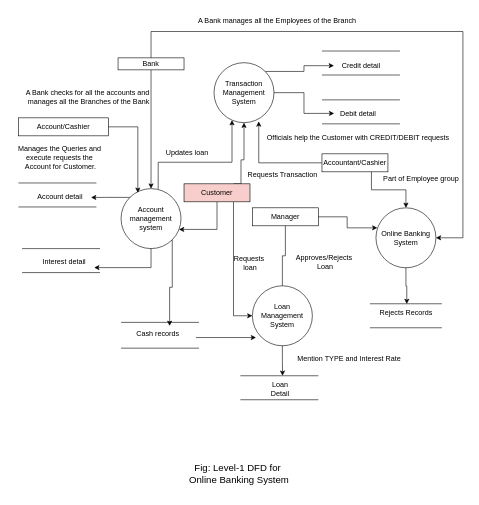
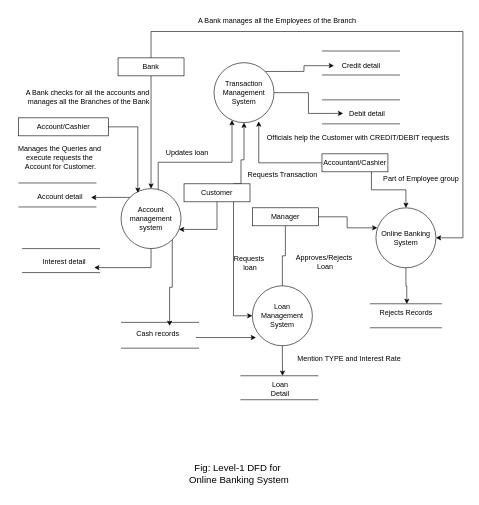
  <mxCell id="0" />
  <mxCell id="1" parent="0" />
  <mxCell id="2" style="edgeStyle=orthogonalEdgeStyle;rounded=0;orthogonalLoop=1;jettySize=auto;html=1;exitX=1;exitY=0;exitDx=0;exitDy=0;" parent="1" source="3" target="26" edge="1"><mxGeometry relative="1" as="geometry" /></mxCell>
  <mxCell id="3" value="Transaction Management System" style="ellipse;whiteSpace=wrap;html=1;aspect=fixed;" parent="1" vertex="1"><mxGeometry x="356" y="104" width="100" height="100" as="geometry" /></mxCell>
  <mxCell id="4" value="Account management system" style="ellipse;whiteSpace=wrap;html=1;aspect=fixed;" parent="1" vertex="1"><mxGeometry x="201" y="314" width="100" height="100" as="geometry" /></mxCell>
  <mxCell id="5" value="Online Banking System" style="ellipse;whiteSpace=wrap;html=1;aspect=fixed;" parent="1" vertex="1"><mxGeometry x="626" y="346" width="100" height="100" as="geometry" /></mxCell>
  <mxCell id="6" value="Loan Management System" style="ellipse;whiteSpace=wrap;html=1;aspect=fixed;" parent="1" vertex="1"><mxGeometry x="420" y="476" width="100" height="100" as="geometry" /></mxCell>
  <mxCell id="7" style="edgeStyle=orthogonalEdgeStyle;rounded=0;orthogonalLoop=1;jettySize=auto;html=1;exitX=0.5;exitY=1;exitDx=0;exitDy=0;" parent="1" source="9" target="4" edge="1"><mxGeometry relative="1" as="geometry" /></mxCell>
  <mxCell id="8" style="edgeStyle=orthogonalEdgeStyle;rounded=0;orthogonalLoop=1;jettySize=auto;html=1;exitX=0.5;exitY=0;exitDx=0;exitDy=0;entryX=1;entryY=0.5;entryDx=0;entryDy=0;" parent="1" source="9" target="5" edge="1"><mxGeometry relative="1" as="geometry"><Array as="points"><mxPoint x="251" y="52" /><mxPoint x="771" y="52" /><mxPoint x="771" y="396" /></Array></mxGeometry></mxCell>
- <mxCell id="9" value="Bank" style="rounded=0;whiteSpace=wrap;html=1;" parent="1" vertex="1"><mxGeometry x="196" y="96" width="110" height="20" as="geometry" /></mxCell>
+ <mxCell id="9" value="Bank" style="rounded=0;whiteSpace=wrap;html=1;" parent="1" vertex="1"><mxGeometry x="196" y="96" width="110" height="30" as="geometry" /></mxCell>
  <mxCell id="10" style="edgeStyle=orthogonalEdgeStyle;rounded=0;orthogonalLoop=1;jettySize=auto;html=1;exitX=0.75;exitY=1;exitDx=0;exitDy=0;entryX=0;entryY=0.5;entryDx=0;entryDy=0;" parent="1" source="13" target="6" edge="1"><mxGeometry relative="1" as="geometry" /></mxCell>
  <mxCell id="11" style="edgeStyle=orthogonalEdgeStyle;rounded=0;orthogonalLoop=1;jettySize=auto;html=1;exitX=0.5;exitY=1;exitDx=0;exitDy=0;" parent="1" source="13" target="4" edge="1"><mxGeometry relative="1" as="geometry"><Array as="points"><mxPoint x="361" y="382" /></Array></mxGeometry></mxCell>
  <mxCell id="12" style="edgeStyle=orthogonalEdgeStyle;rounded=0;orthogonalLoop=1;jettySize=auto;html=1;exitX=0.75;exitY=0;exitDx=0;exitDy=0;entryX=0.5;entryY=1;entryDx=0;entryDy=0;" parent="1" source="13" target="3" edge="1"><mxGeometry relative="1" as="geometry"><Array as="points"><mxPoint x="401" y="306" /><mxPoint x="401" y="266" /><mxPoint x="406" y="266" /></Array></mxGeometry></mxCell>
- <mxCell id="13" value="Customer" style="rounded=0;whiteSpace=wrap;html=1;fillColor=#f8cecc;" parent="1" vertex="1"><mxGeometry x="306" y="306" width="110" height="30" as="geometry" /></mxCell>
+ <mxCell id="13" value="Customer" style="rounded=0;whiteSpace=wrap;html=1;" parent="1" vertex="1"><mxGeometry x="306" y="306" width="110" height="30" as="geometry" /></mxCell>
  <mxCell id="14" value="Account/Cashier&lt;span style=&quot;color: rgba(0, 0, 0, 0); font-family: monospace; font-size: 0px; text-align: start; text-wrap: nowrap;&quot;&gt;%3CmxGraphModel%3E%3Croot%3E%3CmxCell%20id%3D%220%22%2F%3E%3CmxCell%20id%3D%221%22%20parent%3D%220%22%2F%3E%3CmxCell%20id%3D%222%22%20value%3D%22%22%20style%3D%22endArrow%3Dnone%3Bhtml%3D1%3Brounded%3D0%3B%22%20edge%3D%221%22%20parent%3D%221%22%3E%3CmxGeometry%20width%3D%2250%22%20height%3D%2250%22%20relative%3D%221%22%20as%3D%22geometry%22%3E%3CmxPoint%20x%3D%22394%22%20y%3D%22560%22%20as%3D%22sourcePoint%22%2F%3E%3CmxPoint%20x%3D%22524%22%20y%3D%22560%22%20as%3D%22targetPoint%22%2F%3E%3C%2FmxGeometry%3E%3C%2FmxCell%3E%3CmxCell%20id%3D%223%22%20value%3D%22%22%20style%3D%22endArrow%3Dnone%3Bhtml%3D1%3Brounded%3D0%3B%22%20edge%3D%221%22%20parent%3D%221%22%3E%3CmxGeometry%20width%3D%2250%22%20height%3D%2250%22%20relative%3D%221%22%20as%3D%22geometry%22%3E%3CmxPoint%20x%3D%22394%22%20y%3D%22600%22%20as%3D%22sourcePoint%22%2F%3E%3CmxPoint%20x%3D%22524%22%20y%3D%22600%22%20as%3D%22targetPoint%22%2F%3E%3C%2FmxGeometry%3E%3C%2FmxCell%3E%3C%2Froot%3E%3C%2FmxGraphModel%3E&lt;/span&gt;" style="rounded=0;whiteSpace=wrap;html=1;" parent="1" vertex="1"><mxGeometry x="30" y="196" width="150" height="30" as="geometry" /></mxCell>
  <mxCell id="15" style="edgeStyle=orthogonalEdgeStyle;rounded=0;orthogonalLoop=1;jettySize=auto;html=1;exitX=0.5;exitY=1;exitDx=0;exitDy=0;endArrow=none;" parent="1" source="16" target="6" edge="1"><mxGeometry relative="1" as="geometry" /></mxCell>
  <mxCell id="16" value="Manager" style="rounded=0;whiteSpace=wrap;html=1;" parent="1" vertex="1"><mxGeometry x="420" y="346" width="110" height="30" as="geometry" /></mxCell>
  <mxCell id="17" style="edgeStyle=orthogonalEdgeStyle;rounded=0;orthogonalLoop=1;jettySize=auto;html=1;exitX=0.75;exitY=1;exitDx=0;exitDy=0;entryX=0.5;entryY=0;entryDx=0;entryDy=0;" parent="1" source="18" target="5" edge="1"><mxGeometry relative="1" as="geometry" /></mxCell>
  <mxCell id="18" value="Accountant/Cashier" style="rounded=0;whiteSpace=wrap;html=1;" parent="1" vertex="1"><mxGeometry x="536" y="256" width="110" height="30" as="geometry" /></mxCell>
  <mxCell id="19" value="" style="endArrow=none;html=1;rounded=0;" parent="1" edge="1"><mxGeometry width="50" height="50" relative="1" as="geometry"><mxPoint x="400" y="626" as="sourcePoint" /><mxPoint x="530" y="626" as="targetPoint" /></mxGeometry></mxCell>
  <mxCell id="20" value="" style="endArrow=none;html=1;rounded=0;" parent="1" edge="1"><mxGeometry width="50" height="50" relative="1" as="geometry"><mxPoint x="400" y="666" as="sourcePoint" /><mxPoint x="530" y="666" as="targetPoint" /></mxGeometry></mxCell>
  <mxCell id="21" value="Loan&lt;br&gt;Detail&lt;span style=&quot;color: rgba(0, 0, 0, 0); font-family: monospace; font-size: 0px; text-align: start;&quot;&gt;%3CmxGraphModel%3E%3Croot%3E%3CmxCell%20id%3D%220%22%2F%3E%3CmxCell%20id%3D%221%22%20parent%3D%220%22%2F%3E%3CmxCell%20id%3D%222%22%20value%3D%22%22%20style%3D%22endArrow%3Dnone%3Bhtml%3D1%3Brounded%3D0%3B%22%20edge%3D%221%22%20parent%3D%221%22%3E%3CmxGeometry%20width%3D%2250%22%20height%3D%2250%22%20relative%3D%221%22%20as%3D%22geometry%22%3E%3CmxPoint%20x%3D%22394%22%20y%3D%22560%22%20as%3D%22sourcePoint%22%2F%3E%3CmxPoint%20x%3D%22524%22%20y%3D%22560%22%20as%3D%22targetPoint%22%2F%3E%3C%2FmxGeometry%3E%3C%2FmxCell%3E%3CmxCell%20id%3D%223%22%20value%3D%22%22%20style%3D%22endArrow%3Dnone%3Bhtml%3D1%3Brounded%3D0%3B%22%20edge%3D%221%22%20parent%3D%221%22%3E%3CmxGeometry%20width%3D%2250%22%20height%3D%2250%22%20relative%3D%221%22%20as%3D%22geometry%22%3E%3CmxPoint%20x%3D%22394%22%20y%3D%22600%22%20as%3D%22sourcePoint%22%2F%3E%3CmxPoint%20x%3D%22524%22%20y%3D%22600%22%20as%3D%22targetPoint%22%2F%3E%3C%2FmxGeometry%3E%3C%2FmxCell%3E%3C%2Froot%3E%3C%2FmxGraphModel%3E&lt;/span&gt;" style="text;html=1;align=center;verticalAlign=middle;resizable=0;points=[];autosize=1;strokeColor=none;fillColor=none;" parent="1" vertex="1"><mxGeometry x="441" y="629" width="50" height="40" as="geometry" /></mxCell>
  <mxCell id="22" value="" style="endArrow=none;html=1;rounded=0;" parent="1" edge="1"><mxGeometry width="50" height="50" relative="1" as="geometry"><mxPoint x="536" y="84.57" as="sourcePoint" /><mxPoint x="666" y="84.57" as="targetPoint" /></mxGeometry></mxCell>
  <mxCell id="23" value="" style="endArrow=none;html=1;rounded=0;" parent="1" edge="1"><mxGeometry width="50" height="50" relative="1" as="geometry"><mxPoint x="536" y="124.57" as="sourcePoint" /><mxPoint x="666" y="124.57" as="targetPoint" /></mxGeometry></mxCell>
  <mxCell id="24" value="" style="endArrow=none;html=1;rounded=0;" parent="1" edge="1"><mxGeometry width="50" height="50" relative="1" as="geometry"><mxPoint x="536" y="166" as="sourcePoint" /><mxPoint x="666" y="166" as="targetPoint" /></mxGeometry></mxCell>
  <mxCell id="25" value="" style="endArrow=none;html=1;rounded=0;" parent="1" edge="1"><mxGeometry width="50" height="50" relative="1" as="geometry"><mxPoint x="536" y="206" as="sourcePoint" /><mxPoint x="666" y="206" as="targetPoint" /></mxGeometry></mxCell>
  <mxCell id="26" value="Credit detail" style="text;html=1;align=center;verticalAlign=middle;resizable=0;points=[];autosize=1;strokeColor=none;fillColor=none;" parent="1" vertex="1"><mxGeometry x="556" y="94" width="90" height="30" as="geometry" /></mxCell>
- <mxCell id="27" value="Debit detail" style="text;html=1;align=center;verticalAlign=middle;resizable=0;points=[];autosize=1;strokeColor=none;fillColor=none;" parent="1" vertex="1"><mxGeometry x="556" y="174" width="80" height="30" as="geometry" /></mxCell>
+ <mxCell id="27" value="Debit detail" style="text;html=1;align=center;verticalAlign=middle;resizable=0;points=[];autosize=1;strokeColor=none;fillColor=none;" parent="1" vertex="1"><mxGeometry x="571" y="174" width="80" height="30" as="geometry" /></mxCell>
  <mxCell id="28" value="" style="endArrow=none;html=1;rounded=0;" parent="1" edge="1"><mxGeometry width="50" height="50" relative="1" as="geometry"><mxPoint x="30" y="304.57" as="sourcePoint" /><mxPoint x="160" y="304.57" as="targetPoint" /></mxGeometry></mxCell>
  <mxCell id="29" value="" style="endArrow=none;html=1;rounded=0;" parent="1" edge="1"><mxGeometry width="50" height="50" relative="1" as="geometry"><mxPoint x="30" y="344.57" as="sourcePoint" /><mxPoint x="160" y="344.57" as="targetPoint" /></mxGeometry></mxCell>
  <mxCell id="30" value="" style="endArrow=none;html=1;rounded=0;" parent="1" edge="1"><mxGeometry width="50" height="50" relative="1" as="geometry"><mxPoint x="36" y="414" as="sourcePoint" /><mxPoint x="166" y="414" as="targetPoint" /></mxGeometry></mxCell>
  <mxCell id="31" value="" style="endArrow=none;html=1;rounded=0;" parent="1" edge="1"><mxGeometry width="50" height="50" relative="1" as="geometry"><mxPoint x="36" y="454" as="sourcePoint" /><mxPoint x="166" y="454" as="targetPoint" /></mxGeometry></mxCell>
  <mxCell id="32" value="Account detail" style="text;html=1;align=center;verticalAlign=middle;resizable=0;points=[];autosize=1;strokeColor=none;fillColor=none;" parent="1" vertex="1"><mxGeometry x="49" y="312.57" width="100" height="30" as="geometry" /></mxCell>
  <mxCell id="33" value="Interest detail" style="text;html=1;align=center;verticalAlign=middle;resizable=0;points=[];autosize=1;strokeColor=none;fillColor=none;" parent="1" vertex="1"><mxGeometry x="56" y="422" width="100" height="30" as="geometry" /></mxCell>
  <mxCell id="34" value="" style="endArrow=none;html=1;rounded=0;" parent="1" edge="1"><mxGeometry width="50" height="50" relative="1" as="geometry"><mxPoint x="201" y="537" as="sourcePoint" /><mxPoint x="331" y="537" as="targetPoint" /></mxGeometry></mxCell>
  <mxCell id="35" value="" style="endArrow=none;html=1;rounded=0;" parent="1" edge="1"><mxGeometry width="50" height="50" relative="1" as="geometry"><mxPoint x="201" y="580" as="sourcePoint" /><mxPoint x="331" y="580" as="targetPoint" /></mxGeometry></mxCell>
  <mxCell id="36" value="Cash records&lt;div&gt;&amp;nbsp;&lt;/div&gt;" style="text;html=1;align=center;verticalAlign=middle;resizable=0;points=[];autosize=1;strokeColor=none;fillColor=none;" parent="1" vertex="1"><mxGeometry x="217" y="543" width="90" height="40" as="geometry" /></mxCell>
  <mxCell id="37" value="&lt;span style=&quot;color: rgba(0, 0, 0, 0); font-family: monospace; font-size: 0px; text-align: start;&quot;&gt;%3CmxGraphModel%3E%3Croot%3E%3CmxCell%20id%3D%220%22%2F%3E%3CmxCell%20id%3D%221%22%20parent%3D%220%22%2F%3E%3CmxCell%20id%3D%222%22%20value%3D%22%22%20style%3D%22endArrow%3Dnone%3Bhtml%3D1%3Brounded%3D0%3B%22%20edge%3D%221%22%20parent%3D%221%22%3E%3CmxGeometry%20width%3D%2250%22%20height%3D%2250%22%20relative%3D%221%22%20as%3D%22geometry%22%3E%3CmxPoint%20x%3D%22165%22%20y%3D%22520%22%20as%3D%22sourcePoint%22%2F%3E%3CmxPoint%20x%3D%22295%22%20y%3D%22520%22%20as%3D%22targetPoint%22%2F%3E%3C%2FmxGeometry%3E%3C%2FmxCell%3E%3C%2Froot%3E%3C%2FmxGraphModel%3E&lt;/span&gt;&lt;span style=&quot;color: rgba(0, 0, 0, 0); font-family: monospace; font-size: 0px; text-align: start;&quot;&gt;%3CmxGraphModel%3E%3Croot%3E%3CmxCell%20id%3D%220%22%2F%3E%3CmxCell%20id%3D%221%22%20parent%3D%220%22%2F%3E%3CmxCell%20id%3D%222%22%20value%3D%22%22%20style%3D%22endArrow%3Dnone%3Bhtml%3D1%3Brounded%3D0%3B%22%20edge%3D%221%22%20parent%3D%221%22%3E%3CmxGeometry%20width%3D%2250%22%20height%3D%2250%22%20relative%3D%221%22%20as%3D%22geometry%22%3E%3CmxPoint%20x%3D%22165%22%20y%3D%22520%22%20as%3D%22sourcePoint%22%2F%3E%3CmxPoint%20x%3D%22295%22%20y%3D%22520%22%20as%3D%22targetPoint%22%2F%3E%3C%2FmxGeometry%3E%3C%2FmxCell%3E%3C%2Froot%3E%3C%2FmxGraphModel%3E&lt;/span&gt;" style="text;html=1;align=center;verticalAlign=middle;resizable=0;points=[];autosize=1;strokeColor=none;fillColor=none;" parent="1" vertex="1"><mxGeometry x="356" y="414" width="20" height="30" as="geometry" /></mxCell>
  <mxCell id="38" value="" style="endArrow=none;html=1;rounded=0;" parent="1" edge="1"><mxGeometry width="50" height="50" relative="1" as="geometry"><mxPoint x="616" y="506" as="sourcePoint" /><mxPoint x="736" y="506" as="targetPoint" /></mxGeometry></mxCell>
  <mxCell id="39" value="" style="endArrow=none;html=1;rounded=0;" parent="1" edge="1"><mxGeometry width="50" height="50" relative="1" as="geometry"><mxPoint x="616" y="546" as="sourcePoint" /><mxPoint x="736" y="546" as="targetPoint" /></mxGeometry></mxCell>
  <mxCell id="40" value="Rejects Records" style="text;html=1;align=center;verticalAlign=middle;resizable=0;points=[];autosize=1;strokeColor=none;fillColor=none;" parent="1" vertex="1"><mxGeometry x="616" y="507" width="120" height="30" as="geometry" /></mxCell>
  <mxCell id="41" style="edgeStyle=orthogonalEdgeStyle;rounded=0;orthogonalLoop=1;jettySize=auto;html=1;exitX=1;exitY=0.5;exitDx=0;exitDy=0;entryX=0.28;entryY=0.069;entryDx=0;entryDy=0;entryPerimeter=0;" parent="1" source="14" target="4" edge="1"><mxGeometry relative="1" as="geometry" /></mxCell>
  <mxCell id="42" style="edgeStyle=orthogonalEdgeStyle;rounded=0;orthogonalLoop=1;jettySize=auto;html=1;entryX=0.004;entryY=0.486;entryDx=0;entryDy=0;entryPerimeter=0;" parent="1" source="3" target="27" edge="1"><mxGeometry relative="1" as="geometry" /></mxCell>
  <mxCell id="43" style="edgeStyle=orthogonalEdgeStyle;rounded=0;orthogonalLoop=1;jettySize=auto;html=1;exitX=1;exitY=0.5;exitDx=0;exitDy=0;entryX=0.023;entryY=0.334;entryDx=0;entryDy=0;entryPerimeter=0;" parent="1" source="16" target="5" edge="1"><mxGeometry relative="1" as="geometry" /></mxCell>
  <mxCell id="44" style="edgeStyle=orthogonalEdgeStyle;rounded=0;orthogonalLoop=1;jettySize=auto;html=1;exitX=0.619;exitY=0.009;exitDx=0;exitDy=0;exitPerimeter=0;" parent="1" source="4" target="3" edge="1"><mxGeometry relative="1" as="geometry"><Array as="points"><mxPoint x="263" y="270" /><mxPoint x="386" y="270" /></Array></mxGeometry></mxCell>
  <mxCell id="45" style="edgeStyle=orthogonalEdgeStyle;rounded=0;orthogonalLoop=1;jettySize=auto;html=1;exitX=0;exitY=0.5;exitDx=0;exitDy=0;entryX=0.746;entryY=0.98;entryDx=0;entryDy=0;entryPerimeter=0;" parent="1" source="18" target="3" edge="1"><mxGeometry relative="1" as="geometry" /></mxCell>
  <mxCell id="46" style="edgeStyle=orthogonalEdgeStyle;rounded=0;orthogonalLoop=1;jettySize=auto;html=1;exitX=0.5;exitY=1;exitDx=0;exitDy=0;entryX=0.512;entryY=-0.024;entryDx=0;entryDy=0;entryPerimeter=0;" parent="1" source="5" target="40" edge="1"><mxGeometry relative="1" as="geometry" /></mxCell>
  <mxCell id="47" value="" style="edgeStyle=none;orthogonalLoop=1;jettySize=auto;html=1;rounded=0;" parent="1" edge="1"><mxGeometry width="100" relative="1" as="geometry"><mxPoint x="326" y="562.29" as="sourcePoint" /><mxPoint x="426" y="562.29" as="targetPoint" /><Array as="points" /></mxGeometry></mxCell>
  <mxCell id="48" style="edgeStyle=orthogonalEdgeStyle;rounded=0;orthogonalLoop=1;jettySize=auto;html=1;exitX=0.5;exitY=1;exitDx=0;exitDy=0;entryX=1.003;entryY=0.79;entryDx=0;entryDy=0;entryPerimeter=0;" parent="1" source="4" target="33" edge="1"><mxGeometry relative="1" as="geometry" /></mxCell>
  <mxCell id="49" style="edgeStyle=orthogonalEdgeStyle;rounded=0;orthogonalLoop=1;jettySize=auto;html=1;exitX=1;exitY=1;exitDx=0;exitDy=0;entryX=0.722;entryY=-0.004;entryDx=0;entryDy=0;entryPerimeter=0;" parent="1" source="4" target="36" edge="1"><mxGeometry relative="1" as="geometry" /></mxCell>
  <mxCell id="50" style="edgeStyle=orthogonalEdgeStyle;rounded=0;orthogonalLoop=1;jettySize=auto;html=1;exitX=0.5;exitY=1;exitDx=0;exitDy=0;entryX=0.586;entryY=-0.075;entryDx=0;entryDy=0;entryPerimeter=0;" parent="1" source="6" target="21" edge="1"><mxGeometry relative="1" as="geometry" /></mxCell>
  <mxCell id="51" value="A Bank manages all the Employees of the Branch" style="text;html=1;align=center;verticalAlign=middle;resizable=0;points=[];autosize=1;strokeColor=none;fillColor=none;" parent="1" vertex="1"><mxGeometry x="316" y="20" width="290" height="30" as="geometry" /></mxCell>
  <mxCell id="52" value="A Bank checks for all the accounts and&lt;div&gt;&amp;nbsp;manages all the Branches of the Bank&lt;/div&gt;" style="text;html=1;align=center;verticalAlign=middle;resizable=0;points=[];autosize=1;strokeColor=none;fillColor=none;" parent="1" vertex="1"><mxGeometry x="30" y="142" width="230" height="40" as="geometry" /></mxCell>
  <mxCell id="53" value="Manages the Queries and&amp;nbsp;&lt;div&gt;execute requests the&amp;nbsp;&lt;/div&gt;&lt;div&gt;Account for Customer.&lt;/div&gt;" style="text;html=1;align=center;verticalAlign=middle;resizable=0;points=[];autosize=1;strokeColor=none;fillColor=none;" parent="1" vertex="1"><mxGeometry x="20" y="232" width="160" height="60" as="geometry" /></mxCell>
  <mxCell id="54" value="&lt;div&gt;Officials help the Customer with CREDIT/DEBIT requests&lt;/div&gt;&lt;div&gt;&lt;br&gt;&lt;/div&gt;" style="text;html=1;align=center;verticalAlign=middle;resizable=0;points=[];autosize=1;strokeColor=none;fillColor=none;" parent="1" vertex="1"><mxGeometry x="431" y="216" width="330" height="40" as="geometry" /></mxCell>
  <mxCell id="55" value="Mention TYPE and Interest Rate" style="text;html=1;align=center;verticalAlign=middle;resizable=0;points=[];autosize=1;strokeColor=none;fillColor=none;" parent="1" vertex="1"><mxGeometry x="481" y="583" width="200" height="30" as="geometry" /></mxCell>
  <mxCell id="56" value="&lt;div&gt;&lt;br&gt;&lt;/div&gt;&lt;div&gt;Approves/Rejects&amp;nbsp;&lt;/div&gt;&lt;div&gt;Loan&lt;/div&gt;" style="text;html=1;align=center;verticalAlign=middle;resizable=0;points=[];autosize=1;strokeColor=none;fillColor=none;" parent="1" vertex="1"><mxGeometry x="481" y="399" width="120" height="60" as="geometry" /></mxCell>
  <mxCell id="57" value="Requests&amp;nbsp;&lt;div&gt;loan&lt;/div&gt;" style="text;html=1;align=center;verticalAlign=middle;resizable=0;points=[];autosize=1;strokeColor=none;fillColor=none;" parent="1" vertex="1"><mxGeometry x="376" y="419" width="80" height="40" as="geometry" /></mxCell>
  <mxCell id="58" value="Requests Transaction" style="text;html=1;align=center;verticalAlign=middle;resizable=0;points=[];autosize=1;strokeColor=none;fillColor=none;" parent="1" vertex="1"><mxGeometry x="400" y="276" width="140" height="30" as="geometry" /></mxCell>
  <mxCell id="59" value="Updates loan" style="text;html=1;align=center;verticalAlign=middle;resizable=0;points=[];autosize=1;strokeColor=none;fillColor=none;" parent="1" vertex="1"><mxGeometry x="266" y="240" width="90" height="30" as="geometry" /></mxCell>
  <mxCell id="60" value="Part of Employee group" style="text;html=1;align=center;verticalAlign=middle;resizable=0;points=[];autosize=1;strokeColor=none;fillColor=none;" parent="1" vertex="1"><mxGeometry x="626" y="282.57" width="150" height="30" as="geometry" /></mxCell>
  <mxCell id="61" style="edgeStyle=orthogonalEdgeStyle;rounded=0;orthogonalLoop=1;jettySize=auto;html=1;exitX=0;exitY=0;exitDx=0;exitDy=0;entryX=1.02;entryY=0.541;entryDx=0;entryDy=0;entryPerimeter=0;" edge="1" parent="1" source="4" target="32"><mxGeometry relative="1" as="geometry" /></mxCell>
  <mxCell id="62" value="&lt;font style=&quot;font-size: 16px;&quot;&gt;Fig: Level-1 DFD for&amp;nbsp;&lt;/font&gt;&lt;div style=&quot;font-size: 16px;&quot;&gt;&lt;font style=&quot;font-size: 16px;&quot;&gt;Online Banking System&lt;/font&gt;&lt;/div&gt;" style="text;html=1;align=center;verticalAlign=middle;whiteSpace=wrap;rounded=0;" vertex="1" parent="1"><mxGeometry x="268" y="760" width="260" height="60" as="geometry" /></mxCell>
